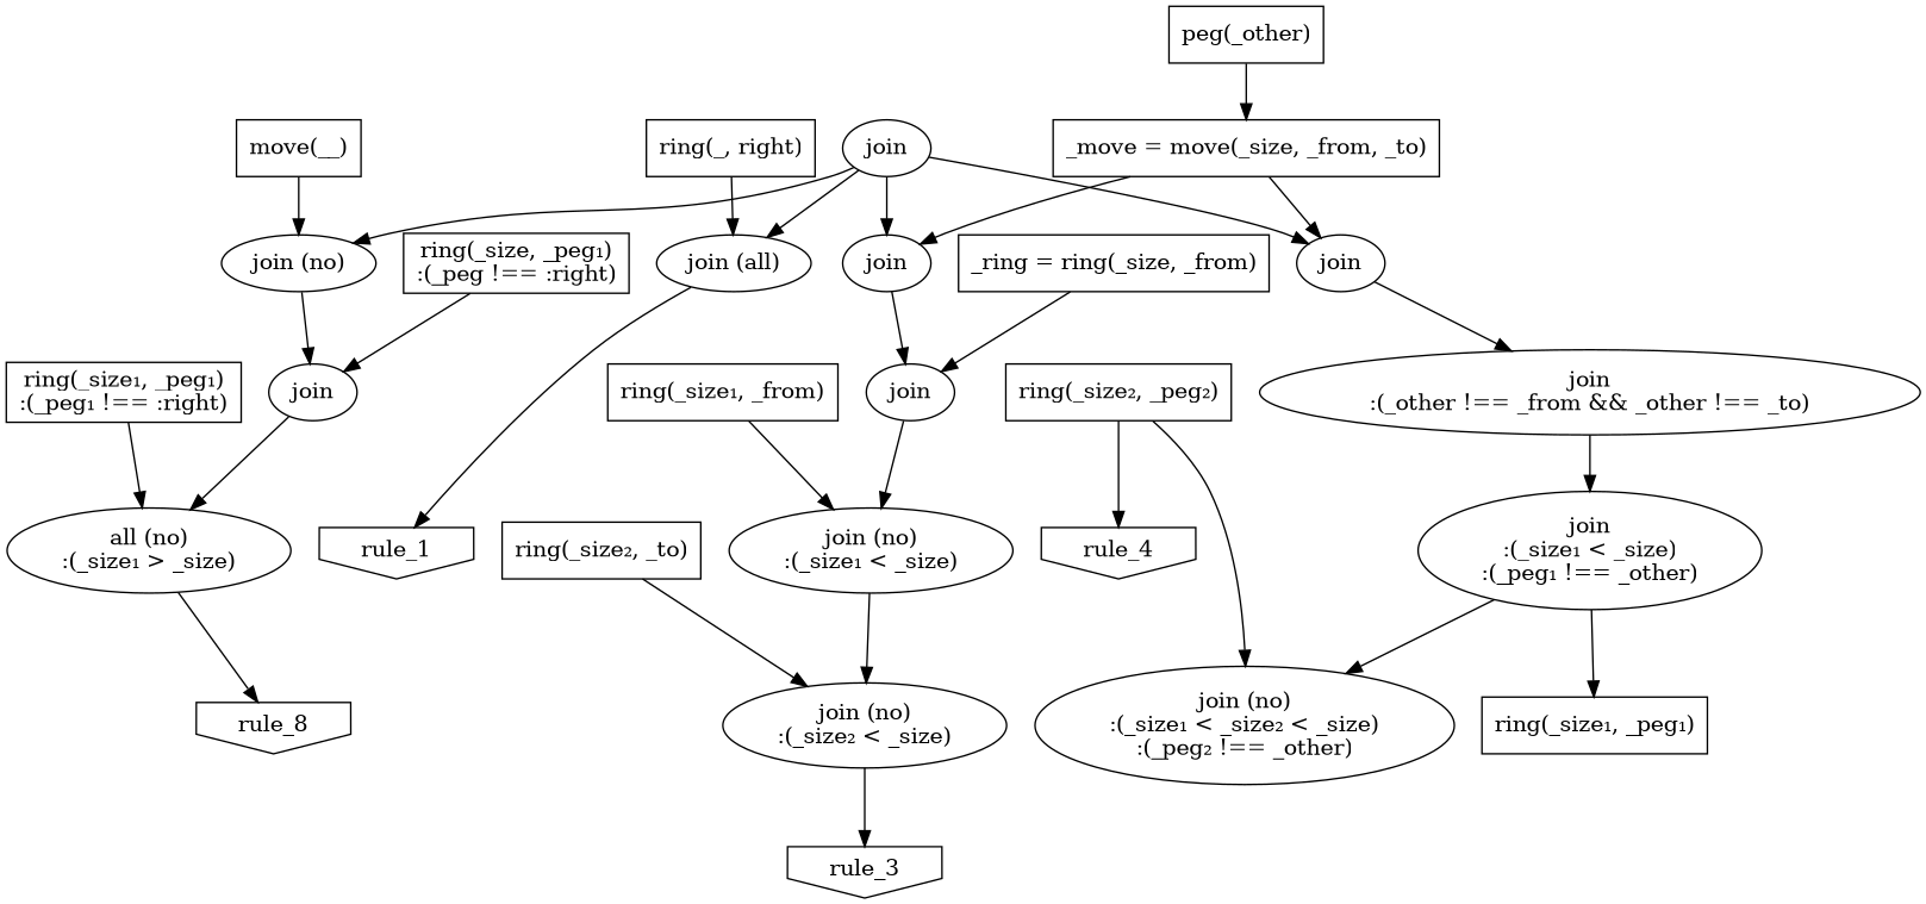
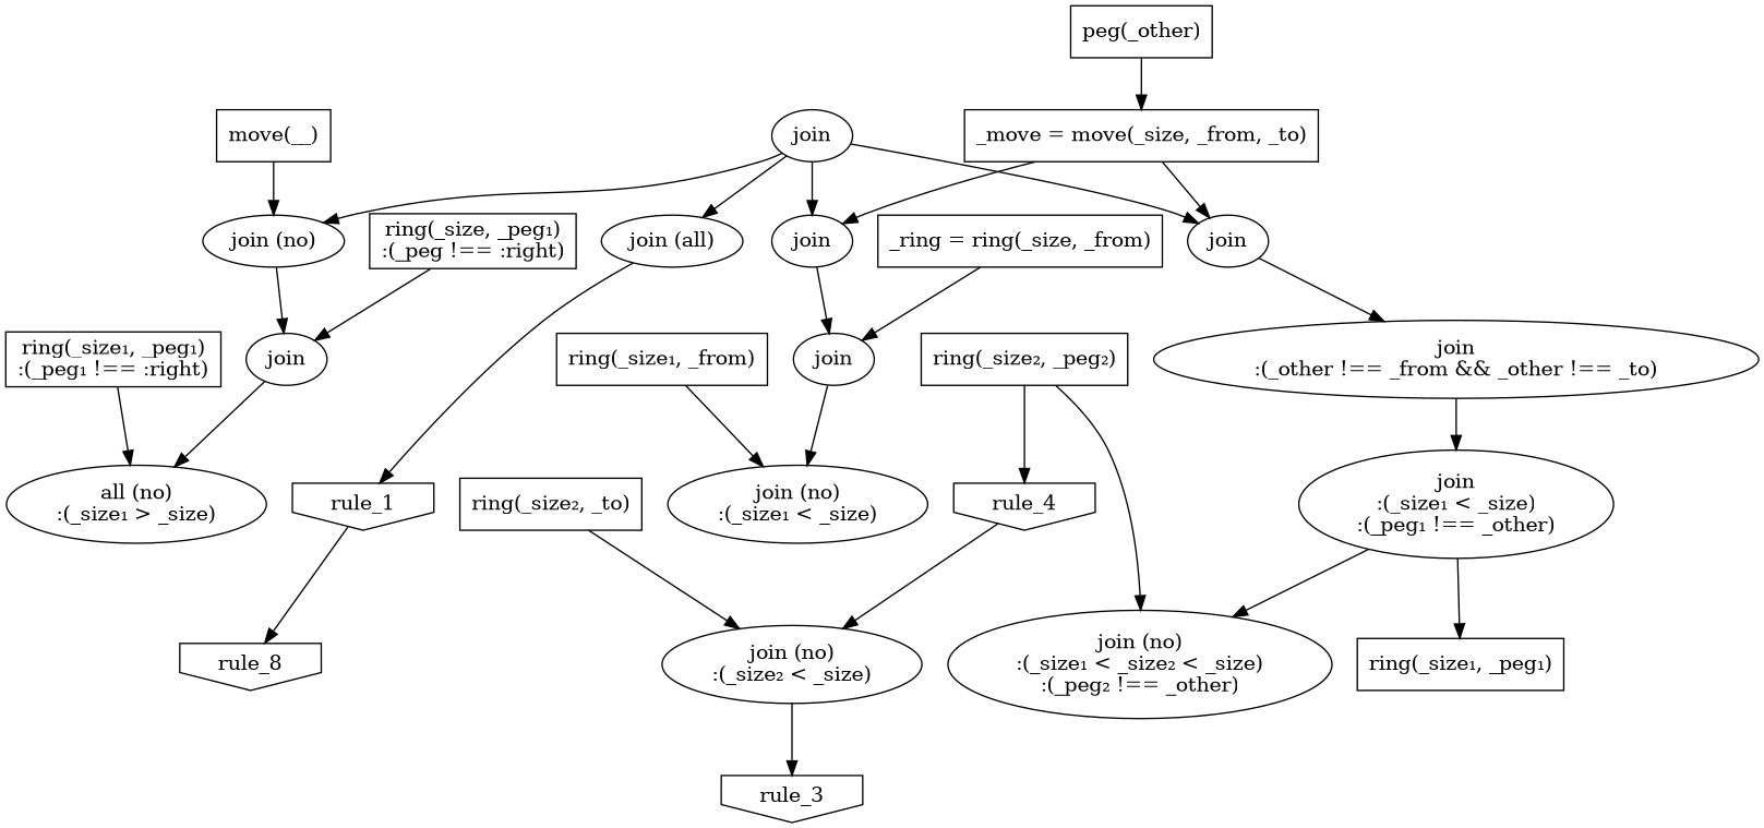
  digraph {
    n1 [label=rule_1 shape=invhouse]
    n2 [label="join (all)\n"]
    n3 [label=join]
    n4 [label="join (no)\n"]
    n5 [label="join\n"]
    n6 [label="join\n"]
    n7 [label="join\n"]
    n8 [label="join\n"]
    n9 [label="join\n:(_other !== _from && _other !== _to)"]
-   n10 [label="ring(_, right)\n" shape=box]
    n11 [label=rule_8 shape=invhouse]
    n12 [label="all (no)\n:(_size₁ > _size)"]
    n13 [label="move(__)\n" shape=box]
    n14 [label="ring(_size, _peg₁)\n:(_peg !== :right)" shape=box]
    n15 [label="ring(_size₁, _peg₁)\n:(_peg₁ !== :right)" shape=box]
    n16 [label=rule_3 shape=invhouse]
    n17 [label="join (no)\n:(_size₂ < _size)"]
    n18 [label="join (no)\n:(_size₁ < _size)"]
    n19 [label="_move = move(_size, _from, _to)\n" shape=box]
    n20 [label="_ring = ring(_size, _from)\n" shape=box]
    n21 [label="ring(_size₁, _from)\n" shape=box]
    n22 [label="ring(_size₂, _to)\n" shape=box]
    n23 [label=rule_4 shape=invhouse]
    n24 [label="join (no)\n:(_size₁ < _size₂ < _size)\n:(_peg₂ !== _other)"]
    n25 [label="join\n:(_size₁ < _size)\n:(_peg₁ !== _other)"]
    n26 [label="ring(_size₁, _peg₁)\n" shape=box]
    n27 [label="peg(_other)\n" shape=box]
    n28 [label="ring(_size₂, _peg₂)\n" shape=box]
    n2 -> n1
    n3 -> n2
    n3 -> n4
    n3 -> n5
    n3 -> n6
    n4 -> n7
    n5 -> n8
    n6 -> n9
    n7 -> n12
    n8 -> n18
    n9 -> n25
-   n10 -> n2
-   n12 -> n11
+   n1 -> n11
    n13 -> n4
    n14 -> n7
    n15 -> n12
    n17 -> n16
-   n18 -> n17
+   n23 -> n17
    n19 -> n5
    n19 -> n6
    n20 -> n8
    n21 -> n18
    n22 -> n17
    n25 -> n24
    n25 -> n26
    n27 -> n19
    n28 -> n23
    n28 -> n24
  }
